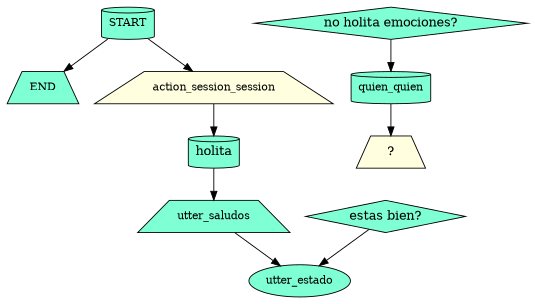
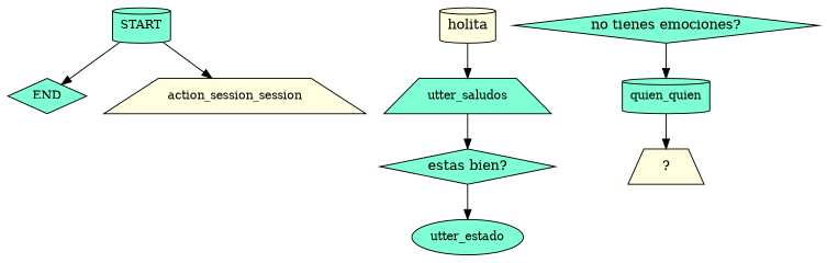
  digraph {
    node [fillcolor=aquamarine fontsize=12 shape=trapezium style=filled]
    n1 [label=START shape=cylinder]
-   n2 [label=END]
+   n2 [label=END shape=diamond]
    n3 [fillcolor=lightyellow label=action_session_session]
-   n4 [label=holita shape=cylinder fontsize=""]
+   n4 [fillcolor=lightyellow label=holita shape=cylinder fontsize=""]
    n5 [label=utter_saludos]
    n6 [label="estas bien?" shape=diamond fontsize=""]
    n7 [label=utter_estado shape=ellipse]
-   n8 [label="no holita emociones?" shape=diamond fontsize=""]
+   n8 [label="no tienes emociones?" shape=diamond fontsize=""]
    n9 [label=quien_quien shape=cylinder]
    n10 [fillcolor=lightyellow label="  ?  " fontsize=""]
    n1 -> n2
    n1 -> n3
-   n3 -> n4
    n4 -> n5
-   n5 -> n7
+   n5 -> n6
    n6 -> n7
    n8 -> n9
    n9 -> n10
  }
